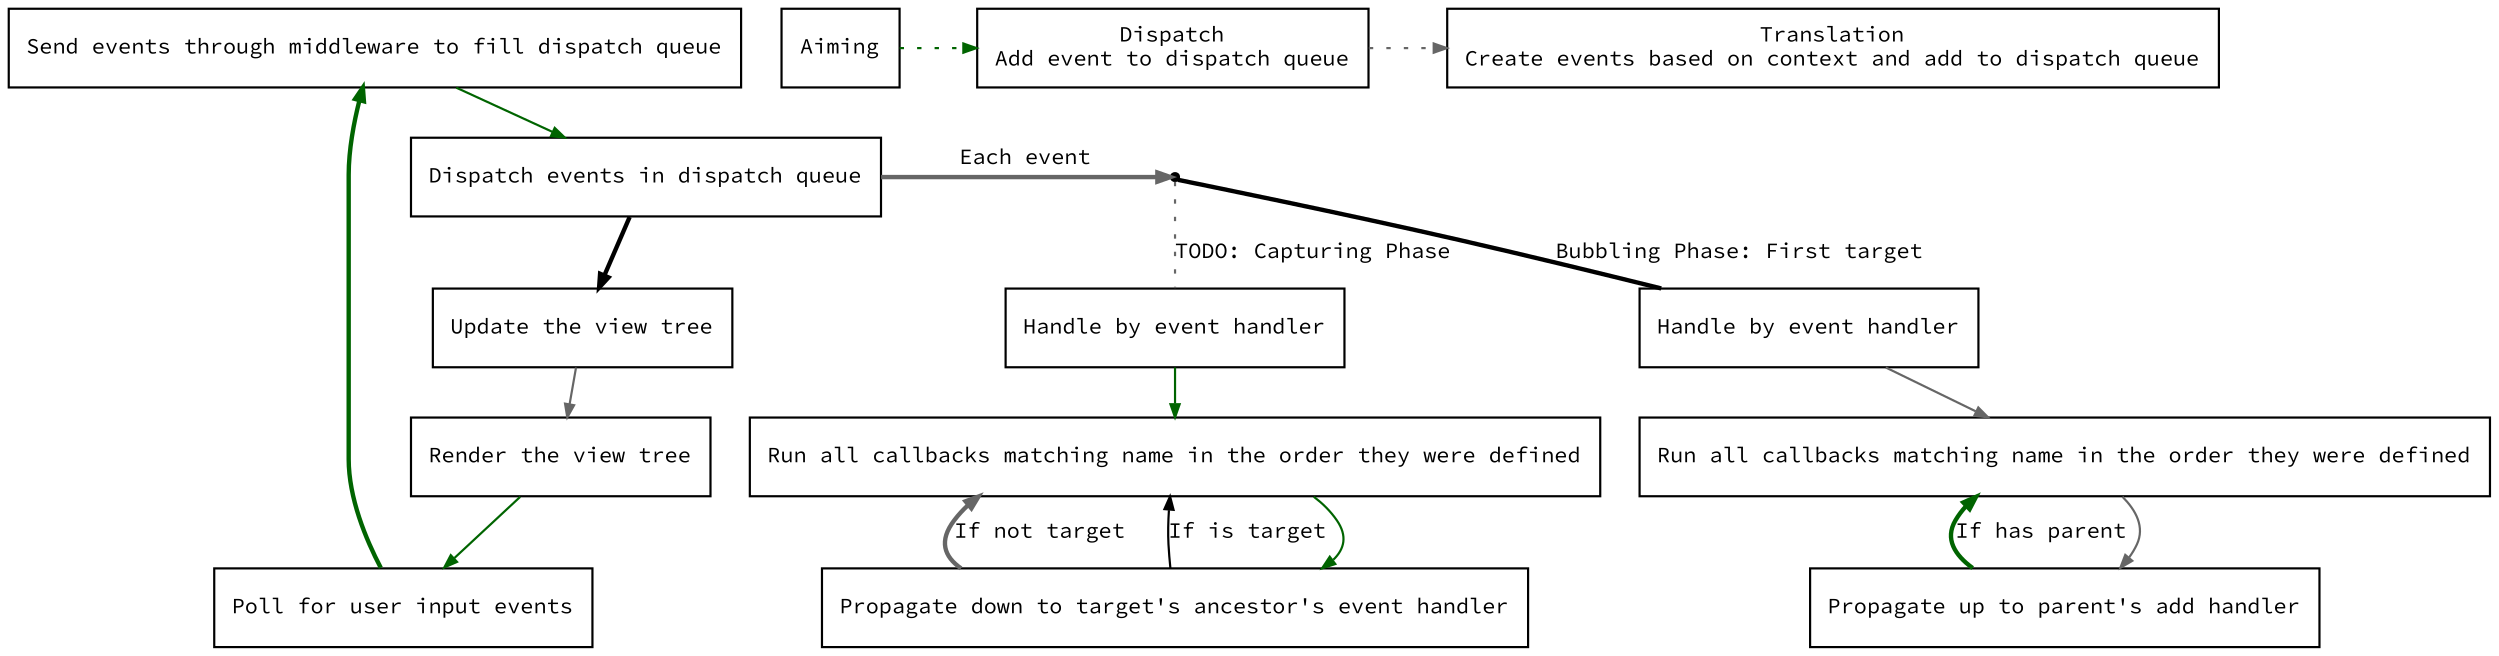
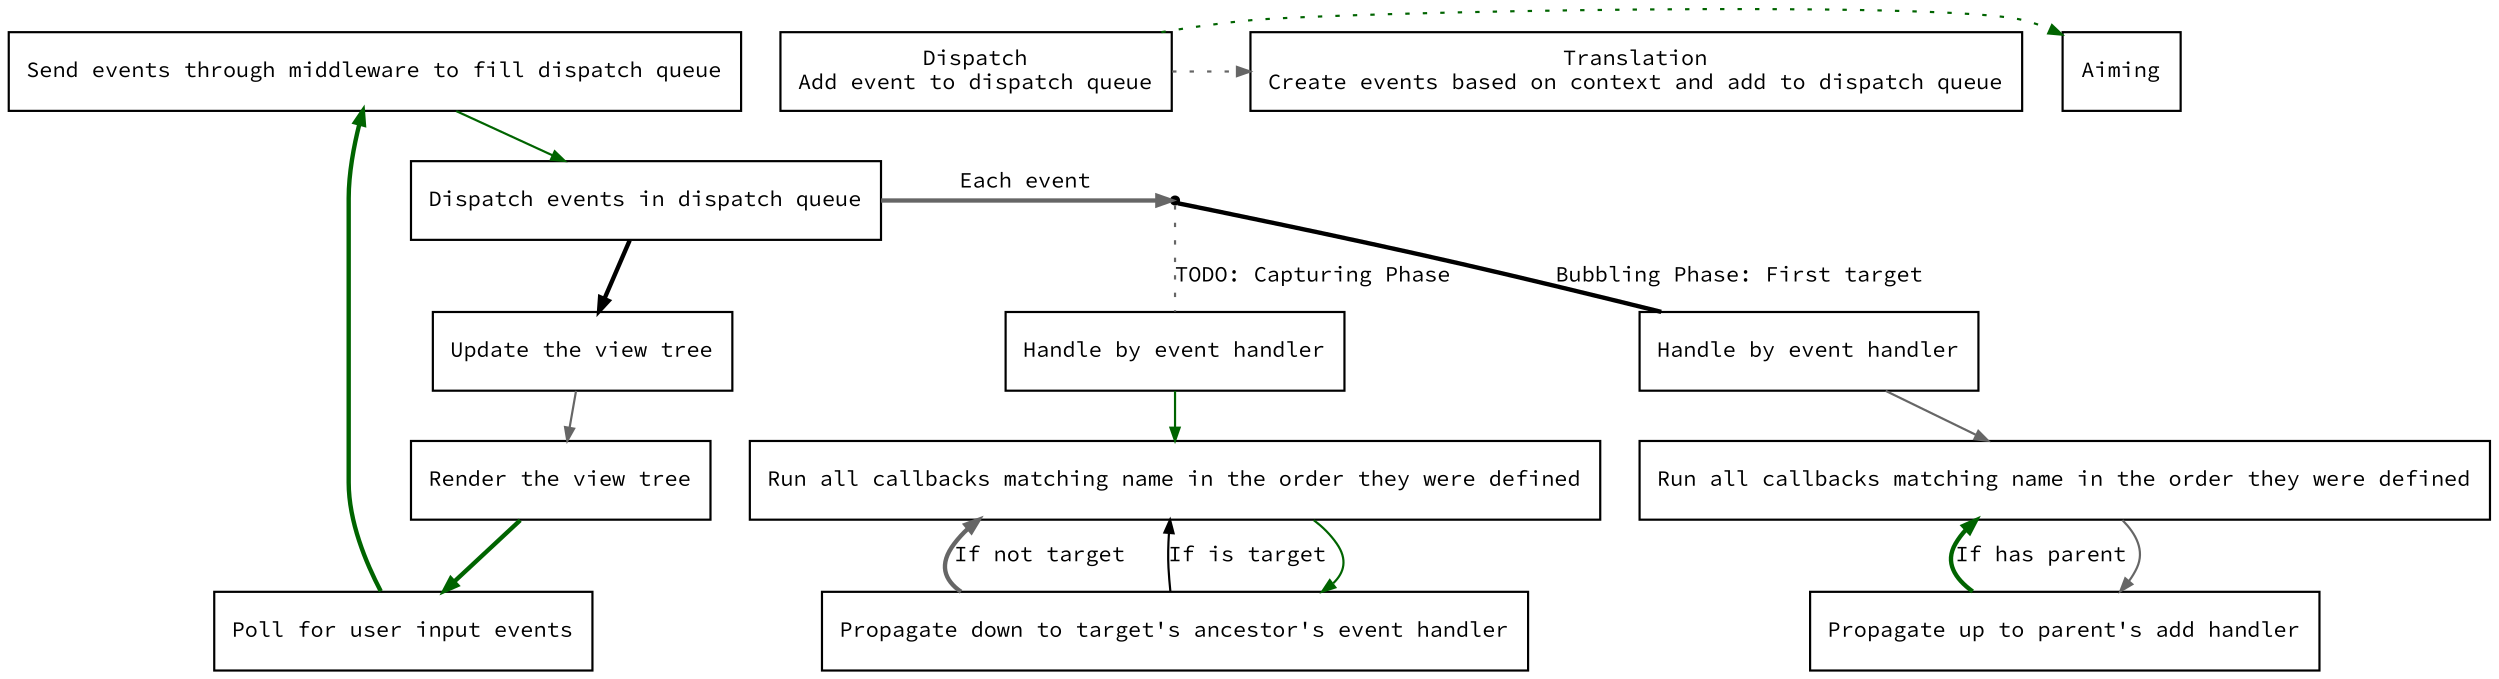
  digraph {
    fontname="Source Code Pro"
    fontsize=12
    rankdir=TB
    ranksep=0.3
    node [fontname="Source Code Pro" fontsize=10 shape=box]
    edge [arrowsize=0.6 color=darkgreen fontname="Source Code Pro" fontsize=10 style=solid]
    n1 [label="Send events through middleware to fill dispatch queue"]
    n2 [label=Aiming]
    "Dispatch\nAdd event to dispatch queue"
    n4 [label="Translation\nCreate events based on context and add to dispatch queue"]
    n5 [label="Dispatch events in dispatch queue"]
    phase_join [shape=point]
    "Update the view tree"
    n8 [label="Handle by event handler"]
    n9 [label="Handle by event handler"]
    n10 [label="Poll for user input events"]
    "Render the view tree"
    n12 [label="Run all callbacks matching name in the order they were defined"]
    n13 [label="Run all callbacks matching name in the order they were defined"]
    n14 [label="Propagate up to parent's add handler"]
    n15 [label="Propagate down to target's ancestor's event handler"]
    subgraph sub_1 {
      rank=same
      n1
      n2
      "Dispatch\nAdd event to dispatch queue"
      n4
    }
    subgraph sub_2 {
      rank=same
      n5
      phase_join
    }
    n1 -> n5
-   n2 -> "Dispatch\nAdd event to dispatch queue" [style=dotted]
+   "Dispatch\nAdd event to dispatch queue" -> n2 [style=dotted]
    "Dispatch\nAdd event to dispatch queue" -> n4 [color=gray40 style=dotted]
    n5 -> phase_join [color=gray40 label="Each event" style=bold]
    n5 -> "Update the view tree" [color=black style=bold]
    phase_join -> n8 [color=black dir=none label="Bubbling Phase: First target " style=bold]
    phase_join -> n9 [color=gray40 dir=none label="TODO: Capturing Phase" style=dotted]
    "Update the view tree" -> "Render the view tree" [color=gray40]
    n8 -> n12 [color=gray40]
    n9 -> n13
    n10 -> n1 [style=bold]
-   "Render the view tree" -> n10
+   "Render the view tree" -> n10 [style=bold]
    n12 -> n14 [color=gray40]
    n13 -> n15
    n14 -> n12 [label="If has parent" style=bold]
    n15 -> n13 [color=gray40 label="If not target" style=bold]
    n15 -> n13 [color=black label="If is target"]
  }
